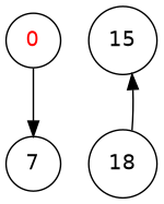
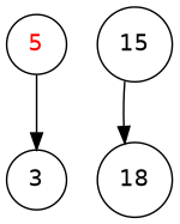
  digraph {
    node [fontname=Helvetica shape=circle]
-   5 [fontcolor=red label=0]
-   7
+   5 [fontcolor=red]
+   7 [label=3]
    15
    18
    5 -> 7
-   18 -> 15
+   15 -> 18
  }
